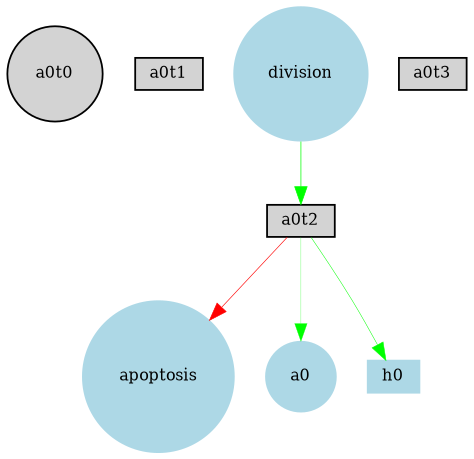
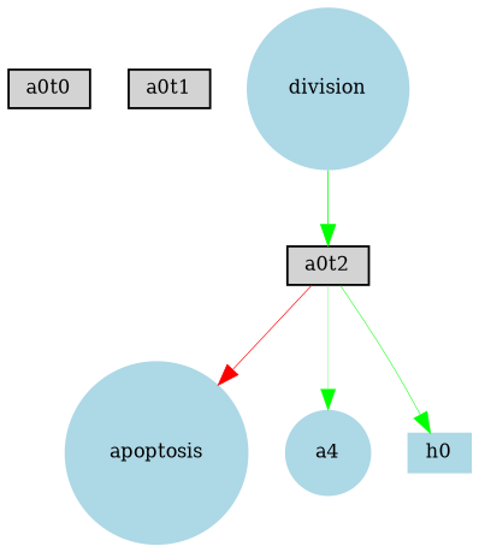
  digraph {
    node [fontsize=9 shape=box style=filled]
    edge [color=green style=solid]
-   a0t0 [height=0.2 shape=circle width=0.2]
+   a0t0 [height=0.2 width=0.2]
    a0t1 [height=0.2 width=0.2]
    a0t2 [height=0.2 width=0.2]
    apoptosis [color=lightblue height=0.2 shape=circle width=0.2]
-   a0 [color=lightblue height=0.2 shape=circle width=0.2]
+   a0 [color=lightblue height=0.2 shape=circle width=0.2 label=a4]
    h0 [color=lightblue height=0.2 width=0.2]
    division [color=lightblue height=0.2 shape=circle width=0.2]
-   a0t3 [height=0.2 width=0.2]
    a0t2 -> apoptosis [color=red penwidth=0.353232698869]
    a0t2 -> a0 [penwidth=0.139724820072]
    a0t2 -> h0 [penwidth=0.28014922099]
    division -> a0t2 [penwidth=0.406218149135]
  }
